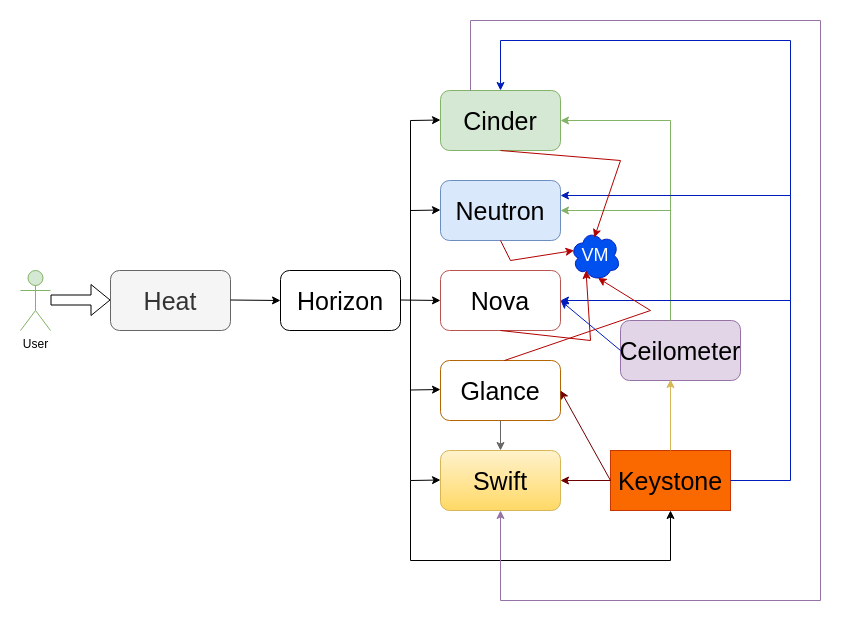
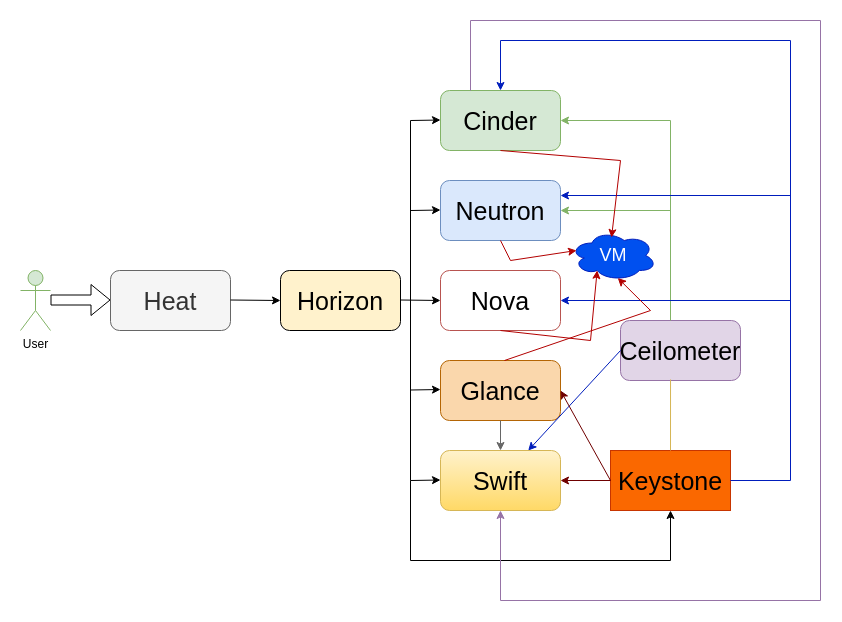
  <mxCell id="0" />
  <mxCell id="1" parent="0" />
  <mxCell id="2" value="User" style="shape=umlActor;verticalLabelPosition=bottom;verticalAlign=top;html=1;outlineConnect=0;fillColor=#d5e8d4;strokeColor=#82b366;" vertex="1" parent="1"><mxGeometry x="20" y="270" width="30" height="60" as="geometry" /></mxCell>
  <mxCell id="3" value="" style="shape=flexArrow;endArrow=classic;html=1;rounded=0;" edge="1" parent="1"><mxGeometry width="50" height="50" relative="1" as="geometry"><mxPoint x="50" y="299.5" as="sourcePoint" /><mxPoint x="110" y="299.5" as="targetPoint" /></mxGeometry></mxCell>
  <mxCell id="4" value="&lt;span style=&quot;font-size: 25px;&quot;&gt;Heat&lt;/span&gt;" style="rounded=1;whiteSpace=wrap;html=1;fillColor=#f5f5f5;fontColor=#333333;strokeColor=#666666;" vertex="1" parent="1"><mxGeometry x="110" y="270" width="120" height="60" as="geometry" /></mxCell>
- <mxCell id="5" value="&lt;span style=&quot;font-size: 25px;&quot;&gt;Horizon&lt;/span&gt;" style="rounded=1;whiteSpace=wrap;html=1;" vertex="1" parent="1"><mxGeometry x="280" y="270" width="120" height="60" as="geometry" /></mxCell>
+ <mxCell id="5" value="&lt;span style=&quot;font-size: 25px;&quot;&gt;Horizon&lt;/span&gt;" style="rounded=1;whiteSpace=wrap;html=1;fillColor=#fff2cc;" vertex="1" parent="1"><mxGeometry x="280" y="270" width="120" height="60" as="geometry" /></mxCell>
  <mxCell id="6" value="" style="endArrow=classic;html=1;rounded=0;fontFamily=Helvetica;fontSize=12;fontColor=default;" edge="1" parent="1"><mxGeometry width="50" height="50" relative="1" as="geometry"><mxPoint x="230" y="299.5" as="sourcePoint" /><mxPoint x="280" y="300" as="targetPoint" /></mxGeometry></mxCell>
  <mxCell id="7" value="" style="endArrow=classic;html=1;rounded=0;fontFamily=Helvetica;fontSize=12;fontColor=default;" edge="1" parent="1"><mxGeometry width="50" height="50" relative="1" as="geometry"><mxPoint x="400" y="299.5" as="sourcePoint" /><mxPoint x="440" y="300" as="targetPoint" /></mxGeometry></mxCell>
  <mxCell id="8" value="&lt;span style=&quot;font-size: 25px;&quot;&gt;Nova&lt;/span&gt;" style="rounded=1;whiteSpace=wrap;html=1;fillColor=#ffffff;strokeColor=#b85450;" vertex="1" parent="1"><mxGeometry x="440" y="270" width="120" height="60" as="geometry" /></mxCell>
  <mxCell id="9" value="&lt;span style=&quot;font-size: 25px;&quot;&gt;Swift&lt;/span&gt;" style="rounded=1;whiteSpace=wrap;html=1;fillColor=#fff2cc;gradientColor=#ffd966;strokeColor=#d6b656;" vertex="1" parent="1"><mxGeometry x="440" y="450" width="120" height="60" as="geometry" /></mxCell>
- <mxCell id="10" value="&lt;span style=&quot;font-size: 25px;&quot;&gt;Glance&lt;/span&gt;" style="rounded=1;whiteSpace=wrap;html=1;fillColor=#ffffff;strokeColor=#b46504;" vertex="1" parent="1"><mxGeometry x="440" y="360" width="120" height="60" as="geometry" /></mxCell>
+ <mxCell id="10" value="&lt;span style=&quot;font-size: 25px;&quot;&gt;Glance&lt;/span&gt;" style="rounded=1;whiteSpace=wrap;html=1;fillColor=#fad7ac;strokeColor=#b46504;" vertex="1" parent="1"><mxGeometry x="440" y="360" width="120" height="60" as="geometry" /></mxCell>
  <mxCell id="11" value="&lt;span style=&quot;font-size: 25px;&quot;&gt;Cinder&lt;/span&gt;" style="rounded=1;whiteSpace=wrap;html=1;fillColor=#d5e8d4;strokeColor=#82b366;" vertex="1" parent="1"><mxGeometry x="440" y="90" width="120" height="60" as="geometry" /></mxCell>
  <mxCell id="12" value="&lt;span style=&quot;font-size: 25px;&quot;&gt;Neutron&lt;/span&gt;" style="rounded=1;whiteSpace=wrap;html=1;fillColor=#dae8fc;strokeColor=#6c8ebf;" vertex="1" parent="1"><mxGeometry x="440" y="180" width="120" height="60" as="geometry" /></mxCell>
  <mxCell id="13" value="&lt;span style=&quot;font-size: 25px;&quot;&gt;Ceilometer&lt;/span&gt;" style="rounded=1;whiteSpace=wrap;html=1;fillColor=#e1d5e7;strokeColor=#9673a6;" vertex="1" parent="1"><mxGeometry x="620" y="320" width="120" height="60" as="geometry" /></mxCell>
  <mxCell id="14" value="&lt;span style=&quot;font-size: 25px;&quot;&gt;Keystone&lt;/span&gt;" style="whiteSpace=wrap;html=1;fillColor=#fa6800;fontColor=#000000;strokeColor=#C73500;rounded=0;" vertex="1" parent="1"><mxGeometry x="610" y="450" width="120" height="60" as="geometry" /></mxCell>
  <mxCell id="15" value="" style="endArrow=classic;html=1;rounded=0;fontFamily=Helvetica;fontSize=12;fontColor=default;" edge="1" parent="1"><mxGeometry width="50" height="50" relative="1" as="geometry"><mxPoint x="410" y="120" as="sourcePoint" /><mxPoint x="440" y="119.5" as="targetPoint" /></mxGeometry></mxCell>
  <mxCell id="16" value="" style="endArrow=classic;html=1;rounded=0;fontFamily=Helvetica;fontSize=12;fontColor=default;" edge="1" parent="1"><mxGeometry width="50" height="50" relative="1" as="geometry"><mxPoint x="410" y="210" as="sourcePoint" /><mxPoint x="440" y="209.5" as="targetPoint" /></mxGeometry></mxCell>
  <mxCell id="17" value="" style="endArrow=classic;html=1;rounded=0;fontFamily=Helvetica;fontSize=12;fontColor=default;" edge="1" parent="1"><mxGeometry width="50" height="50" relative="1" as="geometry"><mxPoint x="410" y="480" as="sourcePoint" /><mxPoint x="440" y="479.5" as="targetPoint" /></mxGeometry></mxCell>
  <mxCell id="18" value="" style="endArrow=classic;html=1;rounded=0;fontFamily=Helvetica;fontSize=12;fontColor=default;" edge="1" parent="1"><mxGeometry width="50" height="50" relative="1" as="geometry"><mxPoint x="410" y="389.5" as="sourcePoint" /><mxPoint x="440" y="389" as="targetPoint" /></mxGeometry></mxCell>
  <mxCell id="19" value="" style="endArrow=none;html=1;rounded=0;fontFamily=Helvetica;fontSize=12;fontColor=default;" edge="1" parent="1"><mxGeometry width="50" height="50" relative="1" as="geometry"><mxPoint x="410" y="480" as="sourcePoint" /><mxPoint x="410" y="120" as="targetPoint" /></mxGeometry></mxCell>
  <mxCell id="20" value="" style="endArrow=none;html=1;rounded=0;fontFamily=Helvetica;fontSize=12;fontColor=default;" edge="1" parent="1"><mxGeometry width="50" height="50" relative="1" as="geometry"><mxPoint x="410" y="560" as="sourcePoint" /><mxPoint x="410" y="480" as="targetPoint" /></mxGeometry></mxCell>
  <mxCell id="21" value="" style="endArrow=none;html=1;rounded=0;fontFamily=Helvetica;fontSize=12;fontColor=default;" edge="1" parent="1"><mxGeometry width="50" height="50" relative="1" as="geometry"><mxPoint x="410" y="560" as="sourcePoint" /><mxPoint x="670" y="560" as="targetPoint" /></mxGeometry></mxCell>
  <mxCell id="22" value="" style="endArrow=classic;html=1;rounded=0;fontFamily=Helvetica;fontSize=12;fontColor=default;entryX=0.5;entryY=1;entryDx=0;entryDy=0;" edge="1" parent="1" target="14"><mxGeometry width="50" height="50" relative="1" as="geometry"><mxPoint x="670" y="560" as="sourcePoint" /><mxPoint x="720" y="510" as="targetPoint" /></mxGeometry></mxCell>
  <mxCell id="23" value="" style="endArrow=classic;html=1;rounded=0;fontFamily=Helvetica;fontSize=12;fontColor=default;entryX=1;entryY=0.5;entryDx=0;entryDy=0;fillColor=#d5e8d4;strokeColor=#82b366;gradientColor=#97d077;" edge="1" parent="1" target="11"><mxGeometry width="50" height="50" relative="1" as="geometry"><mxPoint x="670" y="320" as="sourcePoint" /><mxPoint x="670" y="110" as="targetPoint" /><Array as="points"><mxPoint x="670" y="120" /></Array></mxGeometry></mxCell>
- <mxCell id="24" value="" style="endArrow=classic;html=1;rounded=0;fontFamily=Helvetica;fontSize=12;fontColor=default;entryX=1;entryY=0.5;entryDx=0;entryDy=0;exitX=0;exitY=0.5;exitDx=0;exitDy=0;fillColor=#0050ef;strokeColor=#001DBC;" edge="1" parent="1" source="13" target="8"><mxGeometry width="50" height="50" relative="1" as="geometry"><mxPoint x="610" y="350" as="sourcePoint" /><mxPoint x="660" y="300" as="targetPoint" /></mxGeometry></mxCell>
+ <mxCell id="24" value="" style="endArrow=classic;html=1;rounded=0;fontFamily=Helvetica;fontSize=12;fontColor=default;exitX=0;exitY=0.5;exitDx=0;exitDy=0;fillColor=#0050ef;strokeColor=#001DBC;" edge="1" parent="1" source="13" target="9"><mxGeometry width="50" height="50" relative="1" as="geometry"><mxPoint x="610" y="350" as="sourcePoint" /><mxPoint x="660" y="300" as="targetPoint" /></mxGeometry></mxCell>
  <mxCell id="25" value="" style="endArrow=classic;html=1;rounded=0;fontFamily=Helvetica;fontSize=12;fontColor=default;entryX=1;entryY=0.5;entryDx=0;entryDy=0;exitX=0;exitY=0.5;exitDx=0;exitDy=0;fillColor=#a20025;strokeColor=#6F0000;" edge="1" parent="1" source="14"><mxGeometry width="50" height="50" relative="1" as="geometry"><mxPoint x="610" y="440" as="sourcePoint" /><mxPoint x="560" y="390" as="targetPoint" /></mxGeometry></mxCell>
  <mxCell id="26" value="" style="endArrow=classic;html=1;rounded=0;fontFamily=Helvetica;fontSize=12;fontColor=default;entryX=1;entryY=0.5;entryDx=0;entryDy=0;exitX=0;exitY=0.5;exitDx=0;exitDy=0;fillColor=#a20025;strokeColor=#6F0000;" edge="1" parent="1" source="14"><mxGeometry width="50" height="50" relative="1" as="geometry"><mxPoint x="610" y="570" as="sourcePoint" /><mxPoint x="560" y="480" as="targetPoint" /></mxGeometry></mxCell>
- <mxCell id="27" value="" style="endArrow=classic;html=1;rounded=0;fontFamily=Helvetica;fontSize=12;fontColor=default;entryX=0.417;entryY=0.983;entryDx=0;entryDy=0;exitX=0.5;exitY=0;exitDx=0;exitDy=0;entryPerimeter=0;fillColor=#fff2cc;gradientColor=#ffd966;strokeColor=#d6b656;" edge="1" parent="1" source="14" target="13"><mxGeometry width="50" height="50" relative="1" as="geometry"><mxPoint x="690" y="420" as="sourcePoint" /><mxPoint x="640" y="420" as="targetPoint" /></mxGeometry></mxCell>
+ <mxCell id="27" value="" style="endArrow=none;html=1;rounded=0;fontFamily=Helvetica;fontSize=12;fontColor=default;entryX=0.417;entryY=0.983;entryDx=0;entryDy=0;exitX=0.5;exitY=0;exitDx=0;exitDy=0;entryPerimeter=0;fillColor=#fff2cc;gradientColor=#ffd966;strokeColor=#d6b656;" edge="1" parent="1" source="14" target="13"><mxGeometry width="50" height="50" relative="1" as="geometry"><mxPoint x="690" y="420" as="sourcePoint" /><mxPoint x="640" y="420" as="targetPoint" /></mxGeometry></mxCell>
  <mxCell id="28" value="" style="endArrow=classic;html=1;rounded=0;fontFamily=Helvetica;fontSize=12;fontColor=default;exitX=1;exitY=0.5;exitDx=0;exitDy=0;entryX=0.5;entryY=0;entryDx=0;entryDy=0;fillColor=#0050ef;strokeColor=#001DBC;" edge="1" parent="1" source="14" target="11"><mxGeometry width="50" height="50" relative="1" as="geometry"><mxPoint x="760" y="480" as="sourcePoint" /><mxPoint x="480" y="40" as="targetPoint" /><Array as="points"><mxPoint x="790" y="480" /><mxPoint x="790" y="40" /><mxPoint x="500" y="40" /></Array></mxGeometry></mxCell>
  <mxCell id="29" value="" style="endArrow=classic;html=1;rounded=0;fontFamily=Helvetica;fontSize=12;fontColor=default;entryX=0.5;entryY=1;entryDx=0;entryDy=0;fillColor=#e1d5e7;strokeColor=#9673a6;" edge="1" parent="1" target="9"><mxGeometry width="50" height="50" relative="1" as="geometry"><mxPoint x="470" y="90" as="sourcePoint" /><mxPoint x="400" y="600" as="targetPoint" /><Array as="points"><mxPoint x="470" y="20" /><mxPoint x="820" y="20" /><mxPoint x="820" y="600" /><mxPoint x="500" y="600" /></Array></mxGeometry></mxCell>
  <mxCell id="30" value="" style="endArrow=classic;html=1;rounded=0;fontFamily=Helvetica;fontSize=12;fontColor=default;entryX=1;entryY=0.5;entryDx=0;entryDy=0;fillColor=#d5e8d4;strokeColor=#82b366;gradientColor=#97d077;" edge="1" parent="1" target="12"><mxGeometry width="50" height="50" relative="1" as="geometry"><mxPoint x="670" y="210" as="sourcePoint" /><mxPoint x="630" y="190" as="targetPoint" /></mxGeometry></mxCell>
  <mxCell id="31" value="" style="endArrow=classic;html=1;rounded=0;fontFamily=Helvetica;fontSize=12;fontColor=default;entryX=1;entryY=0.5;entryDx=0;entryDy=0;fillColor=#0050ef;strokeColor=#001DBC;" edge="1" parent="1" target="8"><mxGeometry width="50" height="50" relative="1" as="geometry"><mxPoint x="790" y="300" as="sourcePoint" /><mxPoint x="750" y="260" as="targetPoint" /></mxGeometry></mxCell>
  <mxCell id="32" value="" style="endArrow=classic;html=1;rounded=0;fontFamily=Helvetica;fontSize=12;fontColor=default;entryX=1;entryY=0.25;entryDx=0;entryDy=0;fillColor=#0050ef;strokeColor=#001DBC;" edge="1" parent="1" target="12"><mxGeometry width="50" height="50" relative="1" as="geometry"><mxPoint x="790" y="195" as="sourcePoint" /><mxPoint x="555" y="230" as="targetPoint" /></mxGeometry></mxCell>
  <mxCell id="33" value="" style="endArrow=classic;html=1;rounded=0;fontFamily=Helvetica;fontSize=12;fontColor=default;entryX=0.5;entryY=0;entryDx=0;entryDy=0;fillColor=#f5f5f5;strokeColor=#666666;" edge="1" parent="1" target="9"><mxGeometry width="50" height="50" relative="1" as="geometry"><mxPoint x="500" y="420" as="sourcePoint" /><mxPoint x="550" y="370" as="targetPoint" /></mxGeometry></mxCell>
- <mxCell id="34" value="&lt;font style=&quot;font-size: 18px;&quot;&gt;VM&lt;/font&gt;" style="ellipse;shape=cloud;whiteSpace=wrap;html=1;strokeColor=#001DBC;fontFamily=Helvetica;fontSize=12;fillColor=#0050ef;fontColor=#ffffff;" vertex="1" parent="1"><mxGeometry x="570" y="230" width="50" height="50" as="geometry" /></mxCell>
+ <mxCell id="34" value="&lt;font style=&quot;font-size: 18px;&quot;&gt;VM&lt;/font&gt;" style="ellipse;shape=cloud;whiteSpace=wrap;html=1;strokeColor=#001DBC;fontFamily=Helvetica;fontSize=12;fillColor=#0050ef;fontColor=#ffffff;" vertex="1" parent="1"><mxGeometry x="570" y="230" width="86" height="50" as="geometry" /></mxCell>
  <mxCell id="35" value="" style="endArrow=classic;html=1;rounded=0;fontFamily=Helvetica;fontSize=12;fontColor=default;entryX=0.477;entryY=0.14;entryDx=0;entryDy=0;entryPerimeter=0;fillColor=#e51400;strokeColor=#B20000;" edge="1" parent="1" target="34"><mxGeometry width="50" height="50" relative="1" as="geometry"><mxPoint x="500" y="150" as="sourcePoint" /><mxPoint x="550" y="100" as="targetPoint" /><Array as="points"><mxPoint x="620" y="160" /></Array></mxGeometry></mxCell>
  <mxCell id="36" value="" style="endArrow=classic;html=1;rounded=0;fontFamily=Helvetica;fontSize=12;fontColor=default;entryX=0.07;entryY=0.4;entryDx=0;entryDy=0;entryPerimeter=0;fillColor=#e51400;strokeColor=#B20000;" edge="1" parent="1" target="34"><mxGeometry width="50" height="50" relative="1" as="geometry"><mxPoint x="500" y="240" as="sourcePoint" /><mxPoint x="550" y="190" as="targetPoint" /><Array as="points"><mxPoint x="510" y="260" /></Array></mxGeometry></mxCell>
  <mxCell id="37" value="" style="endArrow=classic;html=1;rounded=0;fontFamily=Helvetica;fontSize=12;fontColor=default;entryX=0.31;entryY=0.8;entryDx=0;entryDy=0;entryPerimeter=0;fillColor=#e51400;strokeColor=#B20000;" edge="1" parent="1" target="34"><mxGeometry width="50" height="50" relative="1" as="geometry"><mxPoint x="500" y="330" as="sourcePoint" /><mxPoint x="550" y="280" as="targetPoint" /><Array as="points"><mxPoint x="590" y="340" /></Array></mxGeometry></mxCell>
  <mxCell id="38" value="" style="endArrow=classic;html=1;rounded=0;fontFamily=Helvetica;fontSize=12;fontColor=default;entryX=0.55;entryY=0.95;entryDx=0;entryDy=0;entryPerimeter=0;fillColor=#e51400;strokeColor=#B20000;" edge="1" parent="1" target="34"><mxGeometry width="50" height="50" relative="1" as="geometry"><mxPoint x="504" y="360" as="sourcePoint" /><mxPoint x="554" y="310" as="targetPoint" /><Array as="points"><mxPoint x="650" y="310" /></Array></mxGeometry></mxCell>
